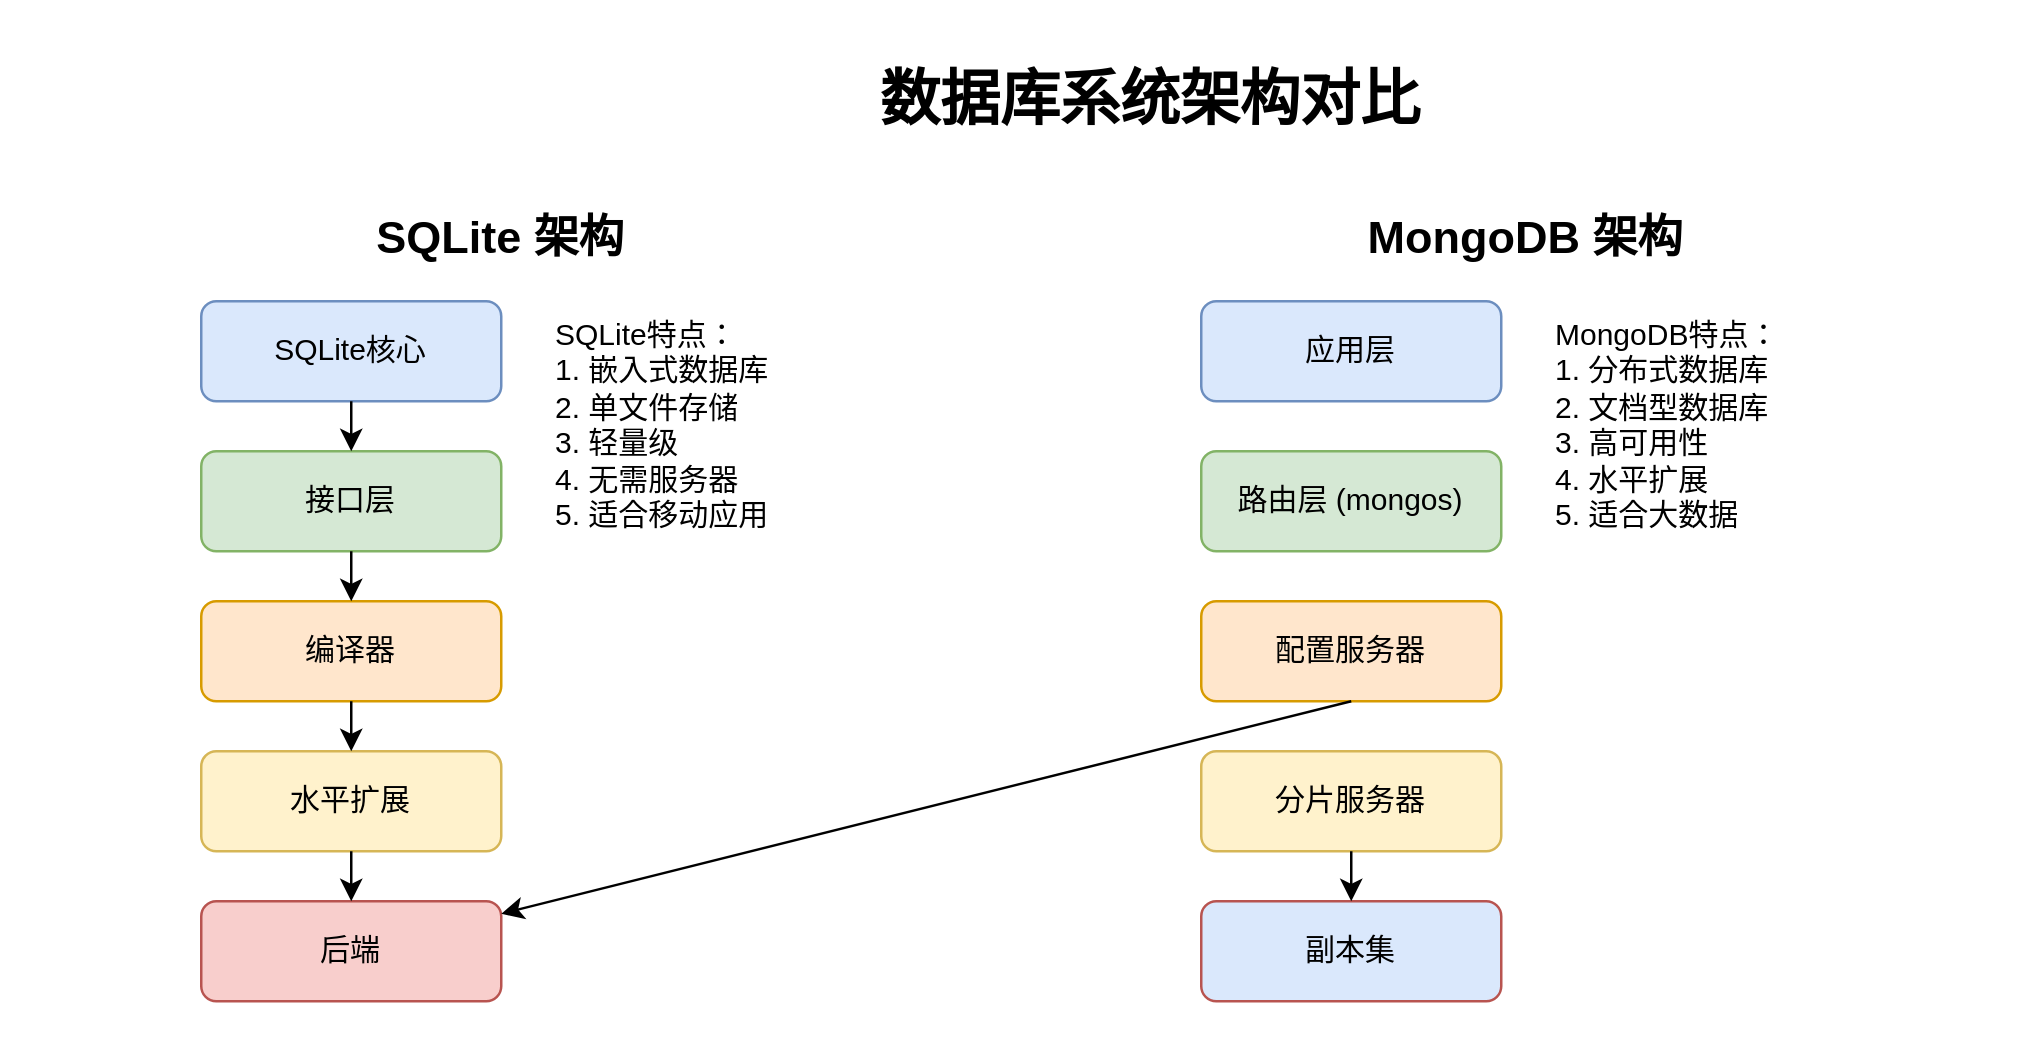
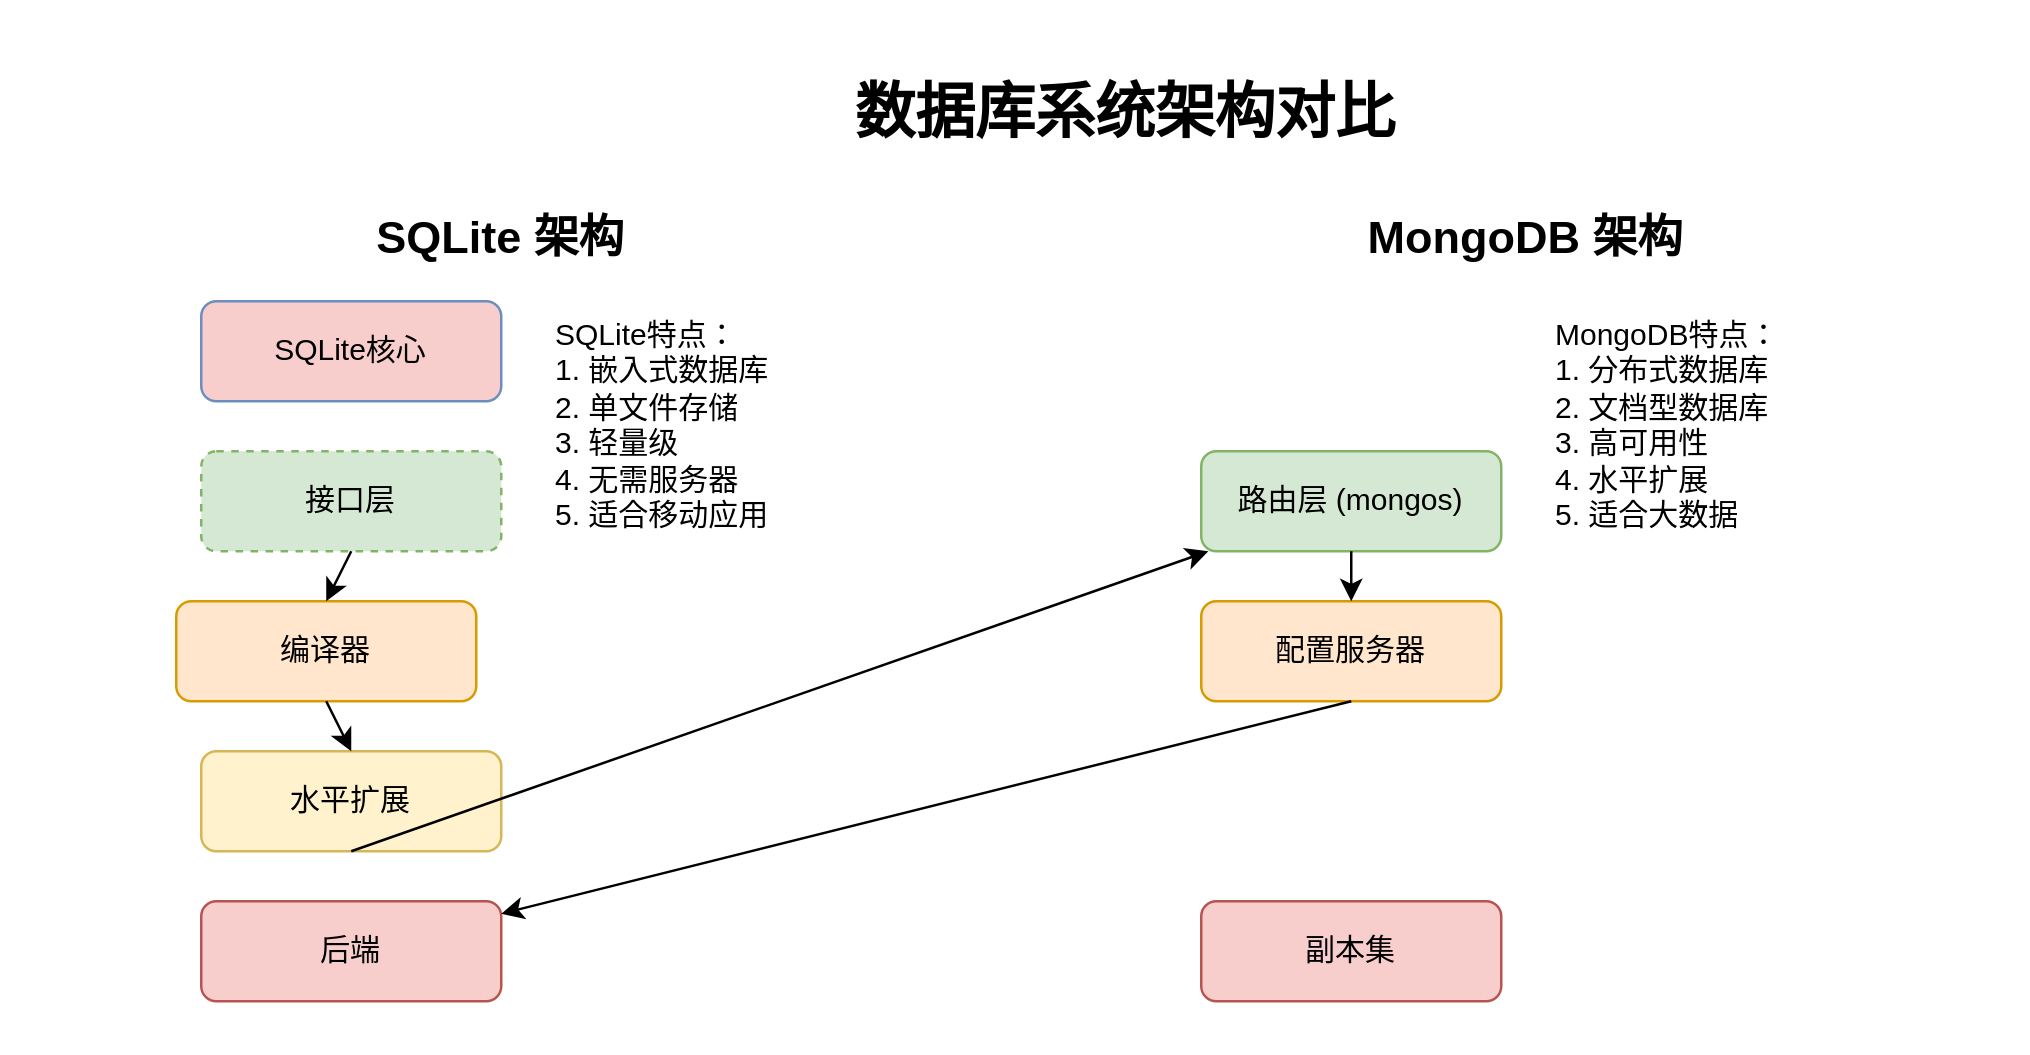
  <mxCell id="0" />
  <mxCell id="1" parent="0" />
- <mxCell id="2" value="数据库系统架构对比" style="text;html=1;strokeColor=none;fillColor=none;align=center;verticalAlign=middle;whiteSpace=wrap;rounded=0;fontSize=24;fontStyle=1" parent="1" vertex="1"><mxGeometry x="280" y="20" width="360" height="40" as="geometry" /></mxCell>
+ <mxCell id="2" value="数据库系统架构对比" style="text;html=1;strokeColor=none;fillColor=none;align=center;verticalAlign=middle;whiteSpace=wrap;rounded=0;fontSize=24;fontStyle=1" parent="1" vertex="1"><mxGeometry x="270" y="25" width="360" height="40" as="geometry" /></mxCell>
  <mxCell id="3" value="SQLite 架构" style="text;html=1;strokeColor=none;fillColor=none;align=center;verticalAlign=middle;whiteSpace=wrap;rounded=0;fontSize=18;fontStyle=1" parent="1" vertex="1"><mxGeometry x="20" y="80" width="360" height="30" as="geometry" /></mxCell>
- <mxCell id="4" value="SQLite核心" style="rounded=1;whiteSpace=wrap;html=1;fillColor=#dae8fc;strokeColor=#6c8ebf;" parent="1" vertex="1"><mxGeometry x="80" y="120" width="120" height="40" as="geometry" /></mxCell>
- <mxCell id="5" value="接口层" style="rounded=1;whiteSpace=wrap;html=1;fillColor=#d5e8d4;strokeColor=#82b366;" parent="1" vertex="1"><mxGeometry x="80" y="180" width="120" height="40" as="geometry" /></mxCell>
- <mxCell id="6" value="编译器" style="rounded=1;whiteSpace=wrap;html=1;fillColor=#ffe6cc;strokeColor=#d79b00;" parent="1" vertex="1"><mxGeometry x="80" y="240" width="120" height="40" as="geometry" /></mxCell>
+ <mxCell id="4" value="SQLite核心" style="rounded=1;whiteSpace=wrap;html=1;fillColor=#f8cecc;strokeColor=#6c8ebf;" parent="1" vertex="1"><mxGeometry x="80" y="120" width="120" height="40" as="geometry" /></mxCell>
+ <mxCell id="5" value="接口层" style="rounded=1;whiteSpace=wrap;html=1;fillColor=#d5e8d4;strokeColor=#82b366;dashed=1;" parent="1" vertex="1"><mxGeometry x="80" y="180" width="120" height="40" as="geometry" /></mxCell>
+ <mxCell id="6" value="编译器" style="rounded=1;whiteSpace=wrap;html=1;fillColor=#ffe6cc;strokeColor=#d79b00;" parent="1" vertex="1"><mxGeometry x="70" y="240" width="120" height="40" as="geometry" /></mxCell>
  <mxCell id="7" value="水平扩展" style="rounded=1;whiteSpace=wrap;html=1;fillColor=#fff2cc;strokeColor=#d6b656;" parent="1" vertex="1"><mxGeometry x="80" y="300" width="120" height="40" as="geometry" /></mxCell>
  <mxCell id="8" value="后端" style="rounded=1;whiteSpace=wrap;html=1;fillColor=#f8cecc;strokeColor=#b85450;" parent="1" vertex="1"><mxGeometry x="80" y="360" width="120" height="40" as="geometry" /></mxCell>
- <mxCell id="9" value="" style="endArrow=classic;html=1;exitX=0.5;exitY=1;exitDx=0;exitDy=0;entryX=0.5;entryY=0;entryDx=0;entryDy=0;" parent="1" source="4" target="5" edge="1"><mxGeometry width="50" height="50" relative="1" as="geometry" /></mxCell>
  <mxCell id="10" value="" style="endArrow=classic;html=1;exitX=0.5;exitY=1;exitDx=0;exitDy=0;entryX=0.5;entryY=0;entryDx=0;entryDy=0;" parent="1" source="5" target="6" edge="1"><mxGeometry width="50" height="50" relative="1" as="geometry" /></mxCell>
  <mxCell id="11" value="" style="endArrow=classic;html=1;exitX=0.5;exitY=1;exitDx=0;exitDy=0;entryX=0.5;entryY=0;entryDx=0;entryDy=0;" parent="1" source="6" target="7" edge="1"><mxGeometry width="50" height="50" relative="1" as="geometry" /></mxCell>
- <mxCell id="12" value="" style="endArrow=classic;html=1;exitX=0.5;exitY=1;exitDx=0;exitDy=0;entryX=0.5;entryY=0;entryDx=0;entryDy=0;" parent="1" source="7" target="8" edge="1"><mxGeometry width="50" height="50" relative="1" as="geometry" /></mxCell>
+ <mxCell id="12" value="" style="endArrow=classic;html=1;exitX=0.5;exitY=1;exitDx=0;exitDy=0;" parent="1" source="7" target="15" edge="1"><mxGeometry width="50" height="50" relative="1" as="geometry" /></mxCell>
  <mxCell id="13" value="MongoDB 架构" style="text;html=1;strokeColor=none;fillColor=none;align=center;verticalAlign=middle;whiteSpace=wrap;rounded=0;fontSize=18;fontStyle=1" parent="1" vertex="1"><mxGeometry x="430" y="80" width="360" height="30" as="geometry" /></mxCell>
- <mxCell id="14" value="应用层" style="rounded=1;whiteSpace=wrap;html=1;fillColor=#dae8fc;strokeColor=#6c8ebf;" parent="1" vertex="1"><mxGeometry x="480" y="120" width="120" height="40" as="geometry" /></mxCell>
  <mxCell id="15" value="路由层 (mongos)" style="rounded=1;whiteSpace=wrap;html=1;fillColor=#d5e8d4;strokeColor=#82b366;" parent="1" vertex="1"><mxGeometry x="480" y="180" width="120" height="40" as="geometry" /></mxCell>
  <mxCell id="16" value="配置服务器" style="rounded=1;whiteSpace=wrap;html=1;fillColor=#ffe6cc;strokeColor=#d79b00;" parent="1" vertex="1"><mxGeometry x="480" y="240" width="120" height="40" as="geometry" /></mxCell>
- <mxCell id="17" value="分片服务器" style="rounded=1;whiteSpace=wrap;html=1;fillColor=#fff2cc;strokeColor=#d6b656;" parent="1" vertex="1"><mxGeometry x="480" y="300" width="120" height="40" as="geometry" /></mxCell>
- <mxCell id="18" value="副本集" style="rounded=1;whiteSpace=wrap;html=1;fillColor=#dae8fc;strokeColor=#b85450;" parent="1" vertex="1"><mxGeometry x="480" y="360" width="120" height="40" as="geometry" /></mxCell>
+ <mxCell id="18" value="副本集" style="rounded=1;whiteSpace=wrap;html=1;fillColor=#f8cecc;strokeColor=#b85450;" parent="1" vertex="1"><mxGeometry x="480" y="360" width="120" height="40" as="geometry" /></mxCell>
+ <mxCell id="19" value="" style="endArrow=classic;html=1;exitX=0.5;exitY=1;exitDx=0;exitDy=0;entryX=0.5;entryY=0;entryDx=0;entryDy=0;" parent="1" source="15" target="16" edge="1"><mxGeometry width="50" height="50" relative="1" as="geometry" /></mxCell>
  <mxCell id="20" value="" style="endArrow=classic;html=1;exitX=0.5;exitY=1;exitDx=0;exitDy=0;" parent="1" source="16" target="8" edge="1"><mxGeometry width="50" height="50" relative="1" as="geometry" /></mxCell>
- <mxCell id="21" value="" style="endArrow=classic;html=1;exitX=0.5;exitY=1;exitDx=0;exitDy=0;entryX=0.5;entryY=0;entryDx=0;entryDy=0;" parent="1" source="17" target="18" edge="1"><mxGeometry width="50" height="50" relative="1" as="geometry" /></mxCell>
  <mxCell id="22" value="SQLite特点：&#10;1. 嵌入式数据库&#10;2. 单文件存储&#10;3. 轻量级&#10;4. 无需服务器&#10;5. 适合移动应用" style="text;html=1;strokeColor=none;fillColor=none;align=left;verticalAlign=top;whiteSpace=wrap;rounded=0;" parent="1" vertex="1"><mxGeometry x="220" y="120" width="100" height="90" as="geometry" /></mxCell>
  <mxCell id="23" value="MongoDB特点：&#10;1. 分布式数据库&#10;2. 文档型数据库&#10;3. 高可用性&#10;4. 水平扩展&#10;5. 适合大数据" style="text;html=1;strokeColor=none;fillColor=none;align=left;verticalAlign=top;whiteSpace=wrap;rounded=0;" parent="1" vertex="1"><mxGeometry x="620" y="120" width="100" height="100" as="geometry" /></mxCell>
